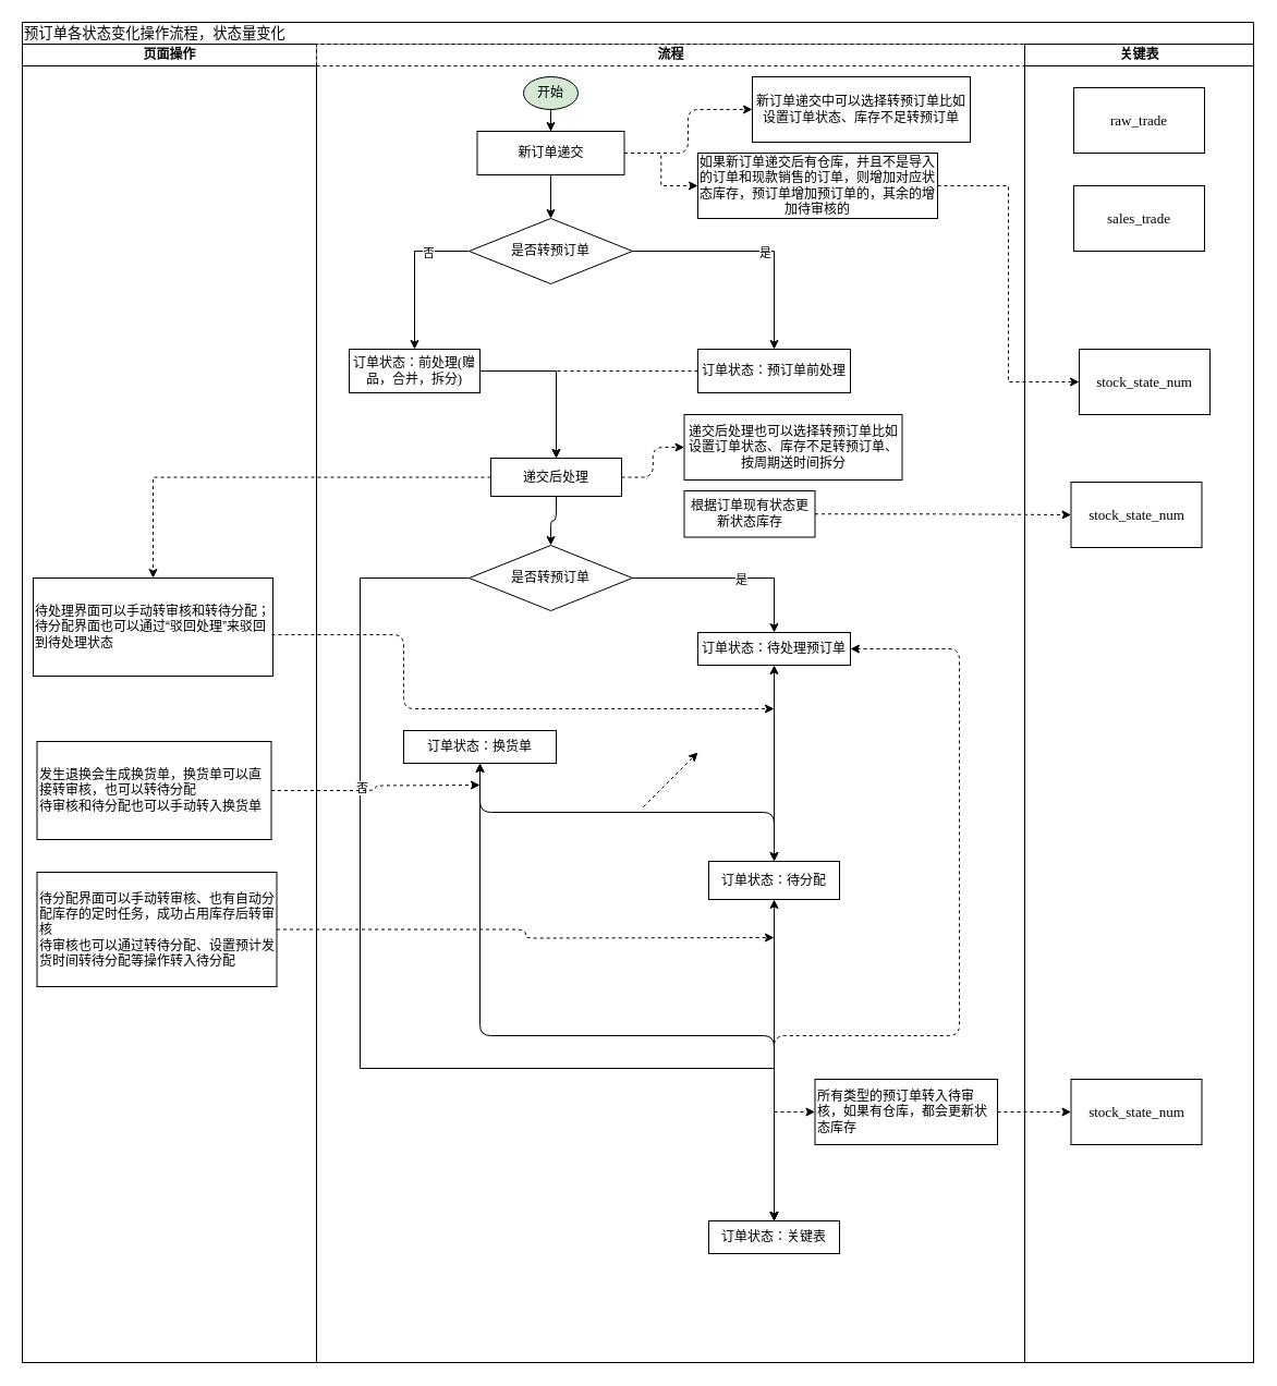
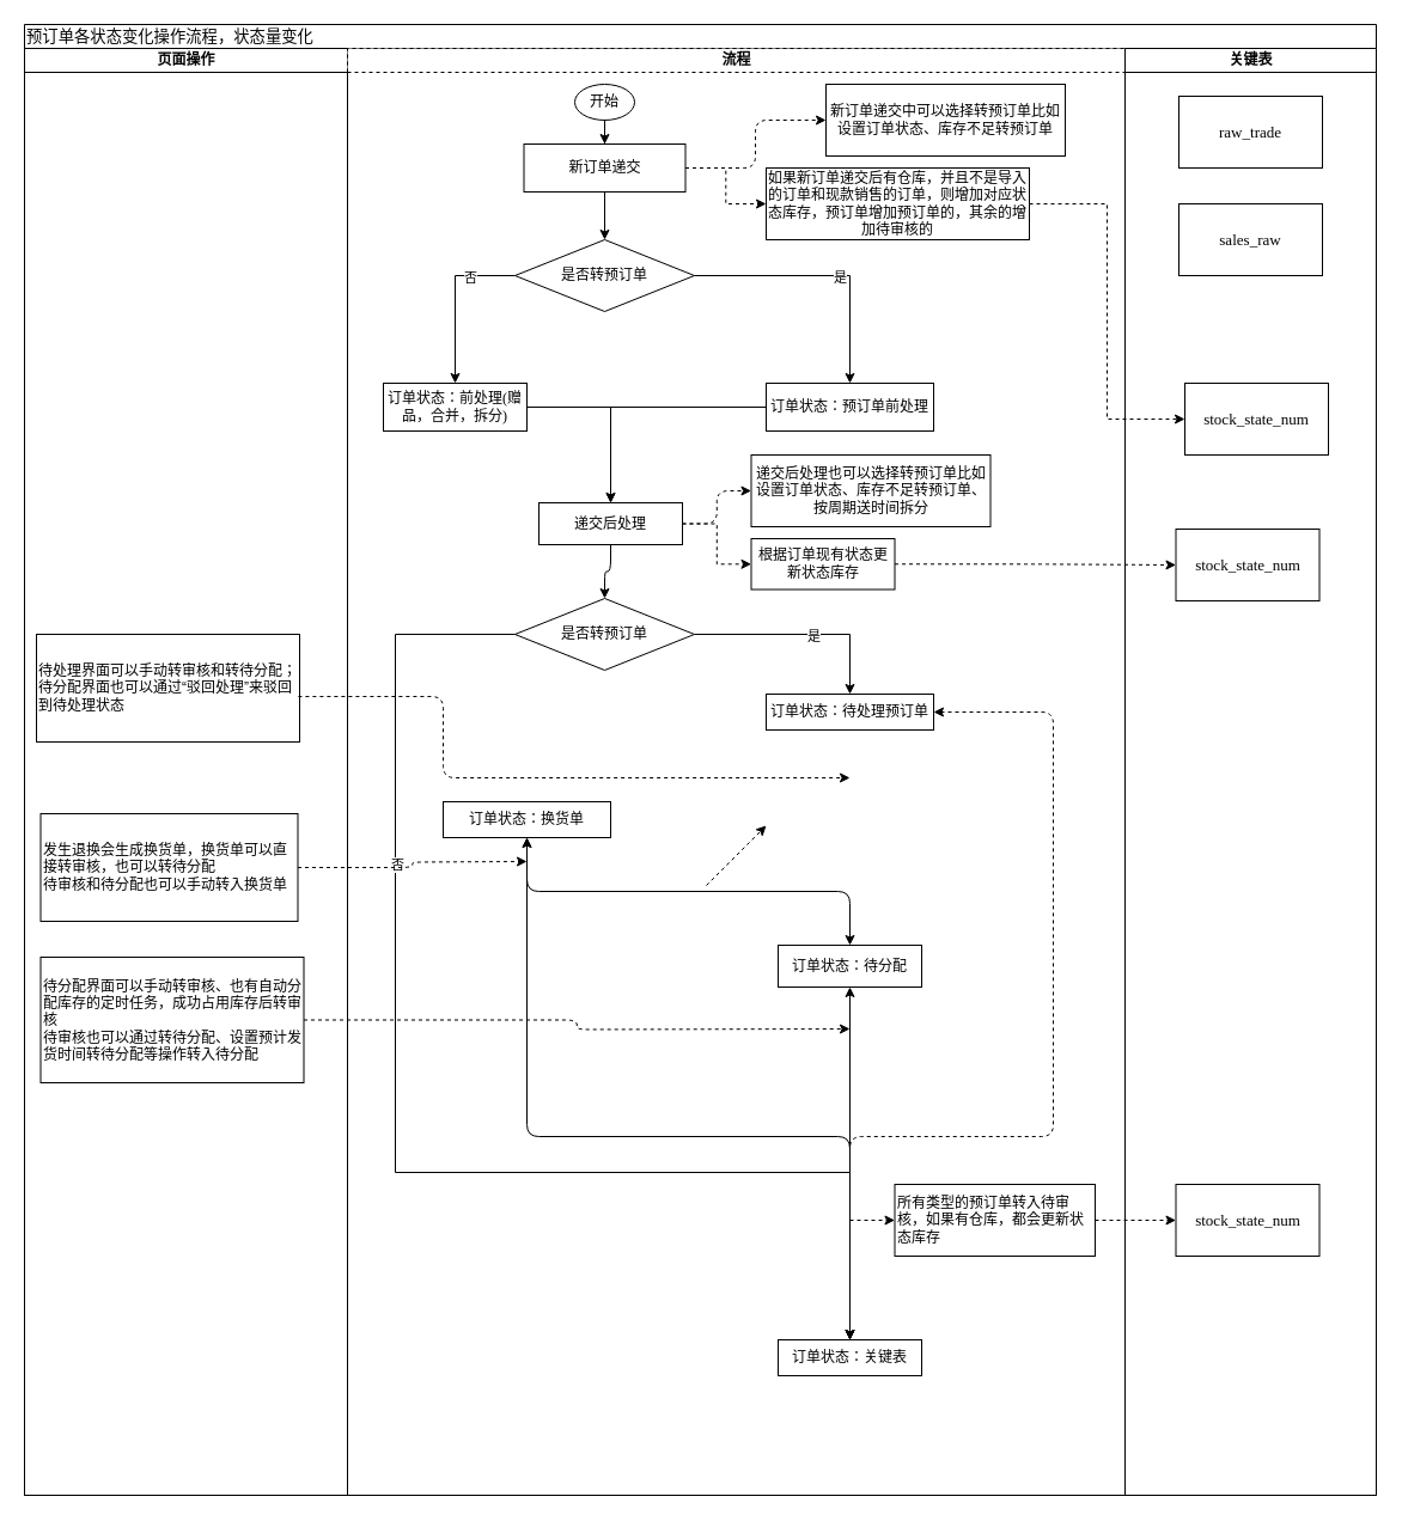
  <mxCell id="0" />
  <mxCell id="1" parent="0" />
  <mxCell id="2" value="&lt;span style=&quot;font-family: arial; font-size: 13.333px; font-weight: 400; background-color: rgb(255, 255, 255);&quot;&gt;预订单各状态变化操作流程，状态量变化&lt;/span&gt;" style="swimlane;html=1;childLayout=stackLayout;startSize=20;rounded=0;shadow=0;labelBackgroundColor=none;strokeWidth=1;fontFamily=Verdana;fontSize=8;align=left;" parent="1" vertex="1"><mxGeometry x="20" y="20" width="1130" height="1230" as="geometry" /></mxCell>
  <mxCell id="3" value="页面操作" style="swimlane;html=1;startSize=20;" parent="2" vertex="1"><mxGeometry y="20" width="270" height="1210" as="geometry" /></mxCell>
  <mxCell id="4" value="页面操作" style="swimlane;html=1;startSize=20;" vertex="1" parent="3"><mxGeometry width="270" height="1210" as="geometry" /></mxCell>
  <mxCell id="5" value="待分配界面可以手动转审核、也有自动分配库存的定时任务，成功占用库存后转审核&lt;br&gt;待审核也可以通过转待分配、设置预计发货时间转待分配等操作转入待分配" style="rounded=0;whiteSpace=wrap;html=1;align=left;" vertex="1" parent="4"><mxGeometry x="13.5" y="760" width="220" height="105" as="geometry" /></mxCell>
  <mxCell id="6" value="待处理界面可以手动转审核和转待分配；&lt;br&gt;待分配界面也可以通过“驳回处理”来驳回到待处理状态" style="rounded=0;whiteSpace=wrap;html=1;align=left;" vertex="1" parent="4"><mxGeometry x="10" y="490" width="220" height="90" as="geometry" /></mxCell>
  <mxCell id="7" value="发生退换会生成换货单，换货单可以直接转审核，也可以转待分配&lt;br&gt;待审核和待分配也可以手动转入换货单" style="rounded=0;whiteSpace=wrap;html=1;align=left;" vertex="1" parent="4"><mxGeometry x="13.5" y="640" width="215" height="90" as="geometry" /></mxCell>
  <mxCell id="8" style="edgeStyle=orthogonalEdgeStyle;orthogonalLoop=1;jettySize=auto;html=1;exitX=1;exitY=0.5;exitDx=0;exitDy=0;entryX=0;entryY=0.5;entryDx=0;entryDy=0;dashed=1;" edge="1" parent="2" source="30" target="51"><mxGeometry relative="1" as="geometry" /></mxCell>
  <mxCell id="9" style="edgeStyle=orthogonalEdgeStyle;orthogonalLoop=1;jettySize=auto;html=1;exitX=1;exitY=0.5;exitDx=0;exitDy=0;dashed=1;" edge="1" parent="2" source="5"><mxGeometry relative="1" as="geometry"><mxPoint x="690" y="840" as="targetPoint" /></mxGeometry></mxCell>
  <mxCell id="10" value="流程" style="swimlane;html=1;startSize=20;dashed=1;" parent="2" vertex="1"><mxGeometry x="270" y="20" width="650" height="1210" as="geometry" /></mxCell>
- <mxCell id="11" value="开始" style="ellipse;whiteSpace=wrap;html=1;fillColor=#d5e8d4;" parent="10" vertex="1"><mxGeometry x="190" y="30" width="50" height="30" as="geometry" /></mxCell>
+ <mxCell id="11" value="开始" style="ellipse;whiteSpace=wrap;html=1;" parent="10" vertex="1"><mxGeometry x="190" y="30" width="50" height="30" as="geometry" /></mxCell>
  <mxCell id="12" value="新订单递交" style="whiteSpace=wrap;html=1;" parent="10" vertex="1"><mxGeometry x="147.5" y="80" width="135" height="40" as="geometry" /></mxCell>
  <mxCell id="13" value="" style="edgeStyle=orthogonalEdgeStyle;rounded=0;orthogonalLoop=1;jettySize=auto;html=1;" parent="10" source="11" target="12" edge="1"><mxGeometry relative="1" as="geometry" /></mxCell>
  <mxCell id="14" style="edgeStyle=orthogonalEdgeStyle;rounded=0;orthogonalLoop=1;jettySize=auto;html=1;exitX=1;exitY=0.5;exitDx=0;exitDy=0;entryX=0;entryY=0.5;entryDx=0;entryDy=0;dashed=1;" parent="10" source="12" target="24" edge="1"><mxGeometry relative="1" as="geometry" /></mxCell>
  <mxCell id="15" value="是否转预订单" style="rhombus;whiteSpace=wrap;html=1;" parent="10" vertex="1"><mxGeometry x="140" y="160" width="150" height="60" as="geometry" /></mxCell>
  <mxCell id="16" value="" style="edgeStyle=orthogonalEdgeStyle;rounded=0;orthogonalLoop=1;jettySize=auto;html=1;" parent="10" source="12" target="15" edge="1"><mxGeometry relative="1" as="geometry" /></mxCell>
  <mxCell id="17" value="订单状态：预订单前处理" style="whiteSpace=wrap;html=1;" parent="10" vertex="1"><mxGeometry x="350" y="280" width="140" height="40" as="geometry" /></mxCell>
  <mxCell id="18" value="" style="edgeStyle=orthogonalEdgeStyle;rounded=0;orthogonalLoop=1;jettySize=auto;html=1;" parent="10" source="15" target="17" edge="1"><mxGeometry relative="1" as="geometry" /></mxCell>
  <mxCell id="19" value="是" style="edgeLabel;html=1;align=center;verticalAlign=middle;resizable=0;points=[];" parent="18" vertex="1" connectable="0"><mxGeometry x="0.1" y="-1" relative="1" as="geometry"><mxPoint as="offset" /></mxGeometry></mxCell>
  <mxCell id="20" style="edgeStyle=orthogonalEdgeStyle;rounded=0;orthogonalLoop=1;jettySize=auto;html=1;entryX=0.5;entryY=0;entryDx=0;entryDy=0;" edge="1" parent="10" source="21" target="28"><mxGeometry relative="1" as="geometry" /></mxCell>
  <mxCell id="21" value="&lt;p&gt;订单状态：&lt;span&gt;前处理&lt;/span&gt;&lt;span style=&quot;font-family: &amp;#34;jetbrains mono&amp;#34;&quot;&gt;(&lt;/span&gt;&lt;span&gt;赠品，合并，拆分&lt;/span&gt;&lt;span style=&quot;font-family: &amp;#34;jetbrains mono&amp;#34;&quot;&gt;)&lt;/span&gt;&lt;/p&gt;" style="whiteSpace=wrap;html=1;" parent="10" vertex="1"><mxGeometry x="30" y="280" width="120" height="40" as="geometry" /></mxCell>
  <mxCell id="22" value="" style="edgeStyle=orthogonalEdgeStyle;rounded=0;orthogonalLoop=1;jettySize=auto;html=1;exitX=0;exitY=0.5;exitDx=0;exitDy=0;" parent="10" source="15" target="21" edge="1"><mxGeometry relative="1" as="geometry" /></mxCell>
  <mxCell id="23" value="否" style="edgeLabel;html=1;align=center;verticalAlign=middle;resizable=0;points=[];" parent="22" vertex="1" connectable="0"><mxGeometry x="-0.455" y="1" relative="1" as="geometry"><mxPoint as="offset" /></mxGeometry></mxCell>
  <mxCell id="24" value="如果新订单递交后有仓库，并且不是导入的订单和现款销售的订单，则增加对应状态库存，预订单增加预订单的，其余的增加待审核的" style="whiteSpace=wrap;html=1;" parent="10" vertex="1"><mxGeometry x="350" y="100" width="220" height="60" as="geometry" /></mxCell>
  <mxCell id="25" value="新订单递交中可以选择转预订单&lt;span&gt;比如设置订单状态、库存不足转预订单&lt;/span&gt;" style="rounded=0;whiteSpace=wrap;html=1;" parent="10" vertex="1"><mxGeometry x="400" y="30" width="200" height="60" as="geometry" /></mxCell>
  <mxCell id="26" value="" style="edgeStyle=elbowEdgeStyle;elbow=horizontal;endArrow=classic;html=1;exitX=1;exitY=0.5;exitDx=0;exitDy=0;entryX=0;entryY=0.5;entryDx=0;entryDy=0;dashed=1;" parent="10" source="12" target="25" edge="1"><mxGeometry width="50" height="50" relative="1" as="geometry"><mxPoint x="460" y="440" as="sourcePoint" /><mxPoint x="510" y="390" as="targetPoint" /></mxGeometry></mxCell>
  <mxCell id="27" style="edgeStyle=orthogonalEdgeStyle;orthogonalLoop=1;jettySize=auto;html=1;exitX=0.5;exitY=1;exitDx=0;exitDy=0;entryX=0.5;entryY=0;entryDx=0;entryDy=0;" edge="1" parent="10" source="28" target="34"><mxGeometry relative="1" as="geometry" /></mxCell>
  <mxCell id="28" value="递交后处理" style="whiteSpace=wrap;html=1;" parent="10" vertex="1"><mxGeometry x="160" y="380" width="120" height="35" as="geometry" /></mxCell>
- <mxCell id="29" value="" style="edgeStyle=orthogonalEdgeStyle;rounded=0;orthogonalLoop=1;jettySize=auto;html=1;dashed=1;" parent="10" source="17" target="28" edge="1"><mxGeometry relative="1" as="geometry" /></mxCell>
+ <mxCell id="29" value="" style="edgeStyle=orthogonalEdgeStyle;rounded=0;orthogonalLoop=1;jettySize=auto;html=1;" parent="10" source="17" target="28" edge="1"><mxGeometry relative="1" as="geometry" /></mxCell>
  <mxCell id="30" value="根据订单现有状态更新状态库存" style="whiteSpace=wrap;html=1;" vertex="1" parent="10"><mxGeometry x="337.5" y="410" width="120" height="42.5" as="geometry" /></mxCell>
- <mxCell id="31" value="" style="edgeStyle=orthogonalEdgeStyle;rounded=0;orthogonalLoop=1;jettySize=auto;html=1;dashed=1;" edge="1" parent="10" source="28" target="6"><mxGeometry relative="1" as="geometry" /></mxCell>
+ <mxCell id="31" value="" style="edgeStyle=orthogonalEdgeStyle;rounded=0;orthogonalLoop=1;jettySize=auto;html=1;dashed=1;" edge="1" parent="10" source="28" target="30"><mxGeometry relative="1" as="geometry" /></mxCell>
  <mxCell id="32" value="递交后处理也可以选择转预订单&lt;span&gt;比如设置订单状态、库存不足转预订单、按周期送时间拆分&lt;/span&gt;" style="rounded=0;whiteSpace=wrap;html=1;" vertex="1" parent="10"><mxGeometry x="337.5" y="340" width="200" height="60" as="geometry" /></mxCell>
  <mxCell id="33" value="" style="endArrow=classic;html=1;entryX=0;entryY=0.5;entryDx=0;entryDy=0;edgeStyle=orthogonalEdgeStyle;exitX=1;exitY=0.5;exitDx=0;exitDy=0;dashed=1;" edge="1" parent="10" source="28" target="32"><mxGeometry width="50" height="50" relative="1" as="geometry"><mxPoint x="287.5" y="400" as="sourcePoint" /><mxPoint x="537.5" y="300" as="targetPoint" /></mxGeometry></mxCell>
  <mxCell id="34" value="是否转预订单" style="rhombus;whiteSpace=wrap;html=1;" vertex="1" parent="10"><mxGeometry x="140" y="460" width="150" height="60" as="geometry" /></mxCell>
  <mxCell id="35" value="订单状态：待处理预订单" style="whiteSpace=wrap;html=1;" vertex="1" parent="10"><mxGeometry x="350" y="540" width="140" height="30" as="geometry" /></mxCell>
  <mxCell id="36" value="" style="edgeStyle=orthogonalEdgeStyle;rounded=0;orthogonalLoop=1;jettySize=auto;html=1;" edge="1" parent="10" source="34" target="35"><mxGeometry relative="1" as="geometry" /></mxCell>
  <mxCell id="37" value="是" style="edgeLabel;html=1;align=center;verticalAlign=middle;resizable=0;points=[];" vertex="1" connectable="0" parent="36"><mxGeometry x="0.1" y="-1" relative="1" as="geometry"><mxPoint as="offset" /></mxGeometry></mxCell>
  <mxCell id="38" value="订单状态：关键表" style="whiteSpace=wrap;html=1;" vertex="1" parent="10"><mxGeometry x="360" y="1080" width="120" height="30" as="geometry" /></mxCell>
  <mxCell id="39" value="" style="edgeStyle=orthogonalEdgeStyle;rounded=0;orthogonalLoop=1;jettySize=auto;html=1;exitX=0;exitY=0.5;exitDx=0;exitDy=0;entryX=0.5;entryY=0;entryDx=0;entryDy=0;" edge="1" parent="10" source="34" target="38"><mxGeometry relative="1" as="geometry"><Array as="points"><mxPoint x="40" y="490" /><mxPoint x="40" y="940" /><mxPoint x="420" y="940" /></Array></mxGeometry></mxCell>
  <mxCell id="40" value="否" style="edgeLabel;html=1;align=center;verticalAlign=middle;resizable=0;points=[];" vertex="1" connectable="0" parent="39"><mxGeometry x="-0.455" y="1" relative="1" as="geometry"><mxPoint as="offset" /></mxGeometry></mxCell>
  <mxCell id="41" value="订单状态：待分配" style="whiteSpace=wrap;html=1;" vertex="1" parent="10"><mxGeometry x="360" y="750" width="120" height="35" as="geometry" /></mxCell>
- <mxCell id="42" value="" style="endArrow=classic;startArrow=classic;html=1;exitX=0.5;exitY=0;exitDx=0;exitDy=0;entryX=0.5;entryY=1;entryDx=0;entryDy=0;edgeStyle=orthogonalEdgeStyle;" edge="1" parent="10" source="41" target="35"><mxGeometry width="50" height="50" relative="1" as="geometry"><mxPoint x="180" y="570" as="sourcePoint" /><mxPoint x="230" y="520" as="targetPoint" /></mxGeometry></mxCell>
  <mxCell id="43" value="" style="endArrow=classic;startArrow=classic;html=1;exitX=0.5;exitY=1;exitDx=0;exitDy=0;entryX=0.5;entryY=0;entryDx=0;entryDy=0;edgeStyle=orthogonalEdgeStyle;" edge="1" parent="10" source="41" target="38"><mxGeometry width="50" height="50" relative="1" as="geometry"><mxPoint x="310" y="805" as="sourcePoint" /><mxPoint x="360" y="755" as="targetPoint" /></mxGeometry></mxCell>
  <mxCell id="44" value="订单状态：换货单" style="whiteSpace=wrap;html=1;" vertex="1" parent="10"><mxGeometry x="80" y="630" width="140" height="30" as="geometry" /></mxCell>
  <mxCell id="45" value="" style="endArrow=classic;startArrow=classic;html=1;entryX=0.5;entryY=1;entryDx=0;entryDy=0;exitX=0.5;exitY=0;exitDx=0;exitDy=0;edgeStyle=orthogonalEdgeStyle;" edge="1" parent="10" source="38" target="44"><mxGeometry width="50" height="50" relative="1" as="geometry"><mxPoint x="420" y="680" as="sourcePoint" /><mxPoint x="470" y="630" as="targetPoint" /><Array as="points"><mxPoint x="420" y="910" /><mxPoint x="150" y="910" /></Array></mxGeometry></mxCell>
  <mxCell id="46" value="" style="endArrow=classic;startArrow=classic;html=1;entryX=0.5;entryY=1;entryDx=0;entryDy=0;exitX=0.5;exitY=0;exitDx=0;exitDy=0;edgeStyle=orthogonalEdgeStyle;" edge="1" parent="10" source="41" target="44"><mxGeometry width="50" height="50" relative="1" as="geometry"><mxPoint x="100" y="790" as="sourcePoint" /><mxPoint x="150" y="740" as="targetPoint" /></mxGeometry></mxCell>
  <mxCell id="47" value="" style="endArrow=classic;startArrow=classic;html=1;dashed=1;entryX=1;entryY=0.5;entryDx=0;entryDy=0;exitX=0.5;exitY=0;exitDx=0;exitDy=0;edgeStyle=orthogonalEdgeStyle;" edge="1" parent="10" source="38" target="35"><mxGeometry width="50" height="50" relative="1" as="geometry"><mxPoint x="550" y="690" as="sourcePoint" /><mxPoint x="600" y="640" as="targetPoint" /><Array as="points"><mxPoint x="420" y="910" /><mxPoint x="590" y="910" /><mxPoint x="590" y="555" /></Array></mxGeometry></mxCell>
  <mxCell id="48" value="所有类型的预订单转入待审核，如果有仓库，都会更新状态库存" style="rounded=0;whiteSpace=wrap;html=1;align=left;" vertex="1" parent="10"><mxGeometry x="457.5" y="950" width="167.5" height="60" as="geometry" /></mxCell>
  <mxCell id="49" value="" style="endArrow=classic;html=1;dashed=1;entryX=0;entryY=0.5;entryDx=0;entryDy=0;" edge="1" parent="10" target="48"><mxGeometry width="50" height="50" relative="1" as="geometry"><mxPoint x="420" y="980" as="sourcePoint" /><mxPoint x="340" y="970" as="targetPoint" /></mxGeometry></mxCell>
  <mxCell id="50" value="关键表" style="swimlane;html=1;startSize=20;" parent="2" vertex="1"><mxGeometry x="920" y="20" width="210" height="1210" as="geometry" /></mxCell>
  <mxCell id="51" value="&lt;pre style=&quot;background-color: #ffffff ; color: #080808 ; font-family: &amp;#34;jetbrains mono&amp;#34; ; font-size: 9.8pt&quot;&gt;&lt;span style=&quot;color: #000000&quot;&gt;stock_state_num&lt;/span&gt;&lt;/pre&gt;" style="whiteSpace=wrap;html=1;" vertex="1" parent="50"><mxGeometry x="42.5" y="402" width="120" height="60" as="geometry" /></mxCell>
  <mxCell id="52" value="&lt;pre style=&quot;background-color: #ffffff ; color: #080808 ; font-family: &amp;#34;jetbrains mono&amp;#34; ; font-size: 9.8pt&quot;&gt;&lt;span style=&quot;color: #000000&quot;&gt;stock_state_num&lt;/span&gt;&lt;/pre&gt;" style="whiteSpace=wrap;html=1;" parent="50" vertex="1"><mxGeometry x="50" y="280" width="120" height="60" as="geometry" /></mxCell>
  <mxCell id="53" value="&lt;pre style=&quot;background-color: #ffffff ; color: #080808 ; font-family: &amp;#34;jetbrains mono&amp;#34; ; font-size: 9.8pt&quot;&gt;&lt;span style=&quot;color: #000000&quot;&gt;stock_state_num&lt;/span&gt;&lt;/pre&gt;" style="whiteSpace=wrap;html=1;" vertex="1" parent="50"><mxGeometry x="42.5" y="950" width="120" height="60" as="geometry" /></mxCell>
  <mxCell id="54" value="&lt;pre style=&quot;background-color: #ffffff ; color: #080808 ; font-family: &amp;#34;jetbrains mono&amp;#34; ; font-size: 9.8pt&quot;&gt;&lt;span style=&quot;color: #000000&quot;&gt;raw_trade&lt;/span&gt;&lt;/pre&gt;" style="whiteSpace=wrap;html=1;" vertex="1" parent="50"><mxGeometry x="45" y="40" width="120" height="60" as="geometry" /></mxCell>
- <mxCell id="55" value="&lt;pre style=&quot;background-color: #ffffff ; color: #080808 ; font-family: &amp;#34;jetbrains mono&amp;#34; ; font-size: 9.8pt&quot;&gt;&lt;span style=&quot;color: #000000&quot;&gt;sales_trade&lt;/span&gt;&lt;/pre&gt;" style="whiteSpace=wrap;html=1;" vertex="1" parent="50"><mxGeometry x="45" y="130" width="120" height="60" as="geometry" /></mxCell>
+ <mxCell id="55" value="&lt;pre style=&quot;background-color: #ffffff ; color: #080808 ; font-family: &amp;#34;jetbrains mono&amp;#34; ; font-size: 9.8pt&quot;&gt;&lt;span style=&quot;color: #000000&quot;&gt;sales_raw&lt;/span&gt;&lt;/pre&gt;" style="whiteSpace=wrap;html=1;" vertex="1" parent="50"><mxGeometry x="45" y="130" width="120" height="60" as="geometry" /></mxCell>
  <mxCell id="56" style="edgeStyle=orthogonalEdgeStyle;orthogonalLoop=1;jettySize=auto;html=1;exitX=0.995;exitY=0.578;exitDx=0;exitDy=0;dashed=1;exitPerimeter=0;" edge="1" parent="2" source="6"><mxGeometry relative="1" as="geometry"><mxPoint x="690" y="630" as="targetPoint" /><Array as="points"><mxPoint x="350" y="562" /><mxPoint x="350" y="630" /></Array></mxGeometry></mxCell>
  <mxCell id="57" value="" style="edgeStyle=orthogonalEdgeStyle;rounded=0;orthogonalLoop=1;jettySize=auto;html=1;dashed=1;entryX=0;entryY=0.5;entryDx=0;entryDy=0;" parent="2" source="24" target="52" edge="1"><mxGeometry relative="1" as="geometry" /></mxCell>
  <mxCell id="58" style="edgeStyle=orthogonalEdgeStyle;orthogonalLoop=1;jettySize=auto;html=1;exitX=1;exitY=0.5;exitDx=0;exitDy=0;entryX=0;entryY=0.5;entryDx=0;entryDy=0;dashed=1;" edge="1" parent="2" source="48" target="53"><mxGeometry relative="1" as="geometry" /></mxCell>
  <mxCell id="59" style="edgeStyle=orthogonalEdgeStyle;orthogonalLoop=1;jettySize=auto;html=1;exitX=1;exitY=0.5;exitDx=0;exitDy=0;dashed=1;" edge="1" parent="1" source="7"><mxGeometry relative="1" as="geometry"><mxPoint x="440" y="720" as="targetPoint" /></mxGeometry></mxCell>
  <mxCell id="60" value="" style="endArrow=classic;html=1;dashed=1;" edge="1" parent="1"><mxGeometry width="50" height="50" relative="1" as="geometry"><mxPoint x="590" y="740" as="sourcePoint" /><mxPoint x="640" y="690" as="targetPoint" /></mxGeometry></mxCell>
